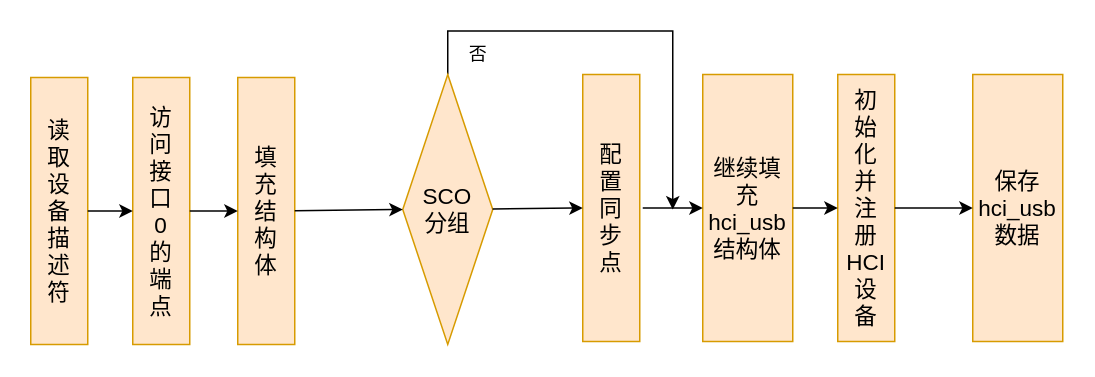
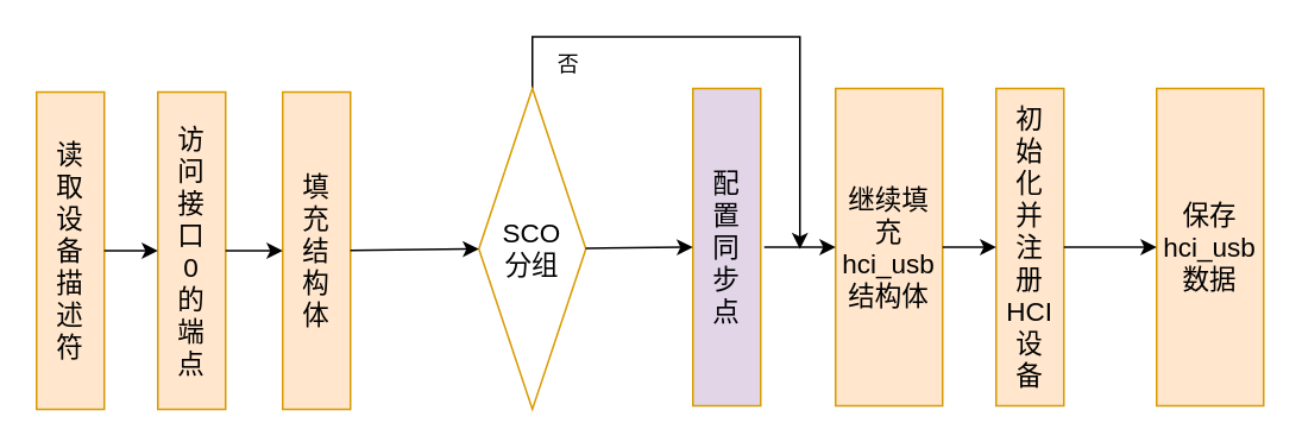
  <mxCell id="0" />
  <mxCell id="1" parent="0" />
  <mxCell id="2" value="读取设备描述符" style="rounded=0;whiteSpace=wrap;html=1;rotation=0;verticalAlign=middle;horizontal=1;labelPosition=center;verticalLabelPosition=middle;align=center;fontSize=15;spacingLeft=8;spacingRight=8;fillColor=#ffe6cc;strokeColor=#d79b00;" vertex="1" parent="1"><mxGeometry x="20" y="51" width="38" height="178" as="geometry" /></mxCell>
  <mxCell id="3" value="访问接口0的端点" style="rounded=0;whiteSpace=wrap;html=1;rotation=0;verticalAlign=middle;horizontal=1;labelPosition=center;verticalLabelPosition=middle;align=center;fontSize=15;spacingLeft=8;spacingRight=8;fillColor=#ffe6cc;strokeColor=#d79b00;" vertex="1" parent="1"><mxGeometry x="88" y="51" width="38" height="178" as="geometry" /></mxCell>
  <mxCell id="4" value="填充结构体" style="rounded=0;whiteSpace=wrap;html=1;rotation=0;verticalAlign=middle;horizontal=1;labelPosition=center;verticalLabelPosition=middle;align=center;fontSize=15;spacingLeft=8;spacingRight=8;fillColor=#ffe6cc;strokeColor=#d79b00;" vertex="1" parent="1"><mxGeometry x="158" y="51" width="38" height="178" as="geometry" /></mxCell>
  <mxCell id="5" style="edgeStyle=orthogonalEdgeStyle;rounded=0;orthogonalLoop=1;jettySize=auto;html=1;exitX=0.5;exitY=0;exitDx=0;exitDy=0;" edge="1" parent="1" source="6"><mxGeometry relative="1" as="geometry"><mxPoint x="448" y="139" as="targetPoint" /><Array as="points"><mxPoint x="298" y="20" /><mxPoint x="448" y="20" /></Array></mxGeometry></mxCell>
- <mxCell id="6" value="SCO分组" style="rhombus;whiteSpace=wrap;html=1;fontSize=15;spacingLeft=8;spacingRight=8;fillColor=#ffe6cc;strokeColor=#d79b00;" vertex="1" parent="1"><mxGeometry x="268" y="49" width="60" height="180" as="geometry" /></mxCell>
- <mxCell id="7" value="配置同步点" style="rounded=0;whiteSpace=wrap;html=1;rotation=0;verticalAlign=middle;horizontal=1;labelPosition=center;verticalLabelPosition=middle;align=center;fontSize=15;spacingLeft=8;spacingRight=8;fillColor=#ffe6cc;strokeColor=#d79b00;" vertex="1" parent="1"><mxGeometry x="388" y="49" width="38" height="178" as="geometry" /></mxCell>
+ <mxCell id="6" value="SCO分组" style="rhombus;whiteSpace=wrap;html=1;fontSize=15;spacingLeft=8;spacingRight=8;fillColor=#ffffff;strokeColor=#d79b00;" vertex="1" parent="1"><mxGeometry x="268" y="49" width="60" height="180" as="geometry" /></mxCell>
+ <mxCell id="7" value="配置同步点" style="rounded=0;whiteSpace=wrap;html=1;rotation=0;verticalAlign=middle;horizontal=1;labelPosition=center;verticalLabelPosition=middle;align=center;fontSize=15;spacingLeft=8;spacingRight=8;fillColor=#e1d5e7;strokeColor=#d79b00;" vertex="1" parent="1"><mxGeometry x="388" y="49" width="38" height="178" as="geometry" /></mxCell>
  <mxCell id="8" value="继续填充hci_usb结构体" style="rounded=0;whiteSpace=wrap;html=1;rotation=0;verticalAlign=middle;horizontal=1;labelPosition=center;verticalLabelPosition=middle;align=center;fontSize=15;spacingLeft=8;spacingRight=8;fillColor=#ffe6cc;strokeColor=#d79b00;" vertex="1" parent="1"><mxGeometry x="468" y="49" width="60" height="178" as="geometry" /></mxCell>
  <mxCell id="9" value="初始化并注册HCI设备" style="rounded=0;whiteSpace=wrap;html=1;rotation=0;verticalAlign=middle;horizontal=1;labelPosition=center;verticalLabelPosition=middle;align=center;fontSize=15;spacingLeft=8;spacingRight=8;fillColor=#ffe6cc;strokeColor=#d79b00;" vertex="1" parent="1"><mxGeometry x="558" y="49" width="38" height="178" as="geometry" /></mxCell>
  <mxCell id="10" value="保存hci_usb数据" style="rounded=0;whiteSpace=wrap;html=1;rotation=0;verticalAlign=middle;horizontal=1;labelPosition=center;verticalLabelPosition=middle;align=center;fontSize=15;spacingLeft=8;spacingRight=8;fillColor=#ffe6cc;strokeColor=#d79b00;" vertex="1" parent="1"><mxGeometry x="648" y="49" width="60" height="178" as="geometry" /></mxCell>
  <mxCell id="11" value="" style="endArrow=classic;html=1;rounded=0;exitX=1;exitY=0.5;exitDx=0;exitDy=0;entryX=0;entryY=0.5;entryDx=0;entryDy=0;" edge="1" parent="1" source="2" target="3"><mxGeometry width="50" height="50" relative="1" as="geometry"><mxPoint x="258" y="129" as="sourcePoint" /><mxPoint x="308" y="79" as="targetPoint" /></mxGeometry></mxCell>
  <mxCell id="12" value="" style="endArrow=classic;html=1;rounded=0;" edge="1" parent="1" source="3" target="4"><mxGeometry width="50" height="50" relative="1" as="geometry"><mxPoint x="138" y="139" as="sourcePoint" /><mxPoint x="98" y="150" as="targetPoint" /></mxGeometry></mxCell>
  <mxCell id="13" value="" style="endArrow=classic;html=1;rounded=0;entryX=0;entryY=0.5;entryDx=0;entryDy=0;" edge="1" parent="1" source="4" target="6"><mxGeometry width="50" height="50" relative="1" as="geometry"><mxPoint x="198" y="140" as="sourcePoint" /><mxPoint x="108" y="160" as="targetPoint" /></mxGeometry></mxCell>
  <mxCell id="14" value="" style="endArrow=classic;html=1;rounded=0;entryX=0;entryY=0.5;entryDx=0;entryDy=0;" edge="1" parent="1" source="6" target="7"><mxGeometry width="50" height="50" relative="1" as="geometry"><mxPoint x="328" y="149" as="sourcePoint" /><mxPoint x="388" y="144" as="targetPoint" /></mxGeometry></mxCell>
  <mxCell id="15" value="" style="endArrow=classic;html=1;rounded=0;entryX=0;entryY=0.5;entryDx=0;entryDy=0;" edge="1" parent="1" target="8"><mxGeometry width="50" height="50" relative="1" as="geometry"><mxPoint x="428" y="138" as="sourcePoint" /><mxPoint x="398" y="158" as="targetPoint" /></mxGeometry></mxCell>
  <mxCell id="16" value="" style="endArrow=classic;html=1;rounded=0;entryX=0;entryY=0.5;entryDx=0;entryDy=0;exitX=1;exitY=0.5;exitDx=0;exitDy=0;" edge="1" parent="1" source="8" target="9"><mxGeometry width="50" height="50" relative="1" as="geometry"><mxPoint x="348" y="159" as="sourcePoint" /><mxPoint x="558" y="142" as="targetPoint" /></mxGeometry></mxCell>
  <mxCell id="17" value="" style="endArrow=classic;html=1;rounded=0;entryX=0;entryY=0.5;entryDx=0;entryDy=0;" edge="1" parent="1" source="9" target="10"><mxGeometry width="50" height="50" relative="1" as="geometry"><mxPoint x="598" y="149" as="sourcePoint" /><mxPoint x="418" y="178" as="targetPoint" /></mxGeometry></mxCell>
  <mxCell id="18" value="否" style="text;html=1;align=center;verticalAlign=middle;resizable=0;points=[];autosize=1;strokeColor=none;fillColor=none;" vertex="1" parent="1"><mxGeometry x="298" y="21" width="40" height="30" as="geometry" /></mxCell>
